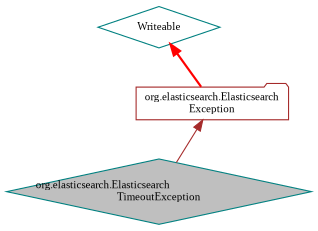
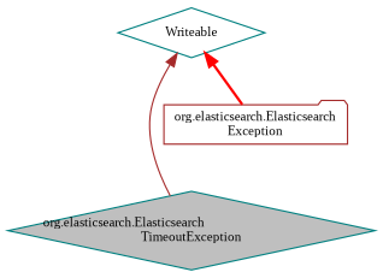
  digraph {
    fontname="Liberation Serif"
    node [color=teal fillcolor=white fontname="Liberation Serif" fontsize=10 shape=diamond style=filled]
    edge [dir=back fontname="Liberation Serif" fontsize=10 labelfontname=Helvetica labelfontsize=10]
    n1 [fillcolor=grey75 fontcolor=black height=0.2 label="org.elasticsearch.Elasticsearch\lTimeoutException" width=0.4]
    n2 [color=brown height=0.2 label="org.elasticsearch.Elasticsearch\lException" shape=folder width=0.4]
    n3 [height=0.2 label=Writeable width=0.4]
-   n2 -> n1 [color=brown style=solid]
+   n3 -> n1 [color=brown style=solid]
    n3 -> n2 [color=red style=bold]
  }
